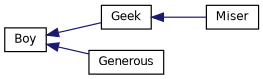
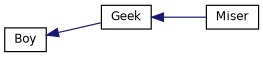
  digraph {
    rankdir=LR
    node [color=black fillcolor=white fontname=Helvetica fontsize=10 shape=record style=filled]
    edge [color=midnightblue dir=back fontname=Helvetica fontsize=10 labelfontname=Helvetica labelfontsize=10 style=solid]
    n1 [height=0.2 label=Boy width=0.4]
    n2 [height=0.2 label=Geek width=0.4]
-   n3 [height=0.2 label=Generous width=0.4]
    n4 [height=0.2 label=Miser width=0.4]
    n1 -> n2
-   n1 -> n3
    n2 -> n4
  }
